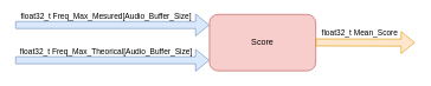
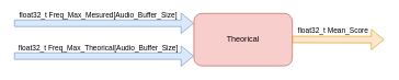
  <mxCell id="0" />
  <mxCell id="1" parent="0" />
- <mxCell id="2" value="Score" style="rounded=1;whiteSpace=wrap;html=1;fillColor=#f8cecc;strokeColor=#b85450;" vertex="1" parent="1"><mxGeometry x="294" y="20" width="150" height="80" as="geometry" /></mxCell>
+ <mxCell id="2" value="Theorical" style="rounded=1;whiteSpace=wrap;html=1;fillColor=#f8cecc;strokeColor=#b85450;" vertex="1" parent="1"><mxGeometry x="294" y="20" width="150" height="80" as="geometry" /></mxCell>
  <mxCell id="3" value="" style="shape=flexArrow;endArrow=classic;html=1;rounded=0;fillColor=#ffe6cc;strokeColor=#d79b00;" edge="1" parent="1"><mxGeometry width="50" height="50" relative="1" as="geometry"><mxPoint x="444" y="59.73" as="sourcePoint" /><mxPoint x="584" y="60" as="targetPoint" /></mxGeometry></mxCell>
  <mxCell id="4" value="float32_t Mean_Score" style="edgeLabel;html=1;align=center;verticalAlign=middle;resizable=0;points=[];noLabel=0;allowArrows=1;backgroundOutline=1;labelBackgroundColor=none;" vertex="1" connectable="0" parent="3"><mxGeometry x="-0.467" y="-4" relative="1" as="geometry"><mxPoint x="25" y="-18" as="offset" /></mxGeometry></mxCell>
  <mxCell id="5" value="" style="shape=flexArrow;endArrow=classic;html=1;rounded=0;fillColor=#dae8fc;strokeColor=#6c8ebf;" edge="1" parent="1"><mxGeometry width="50" height="50" relative="1" as="geometry"><mxPoint x="20" y="35" as="sourcePoint" /><mxPoint x="294" y="35" as="targetPoint" /></mxGeometry></mxCell>
  <mxCell id="6" value="float32_t Freq_Max_Mesured[Audio_Buffer_Size]" style="edgeLabel;html=1;align=center;verticalAlign=middle;resizable=0;points=[];labelBackgroundColor=none;" vertex="1" connectable="0" parent="5"><mxGeometry x="-0.053" y="3" relative="1" as="geometry"><mxPoint x="-3" y="-10" as="offset" /></mxGeometry></mxCell>
  <mxCell id="7" value="" style="shape=flexArrow;endArrow=classic;html=1;rounded=0;fillColor=#dae8fc;strokeColor=#6c8ebf;" edge="1" parent="1"><mxGeometry width="50" height="50" relative="1" as="geometry"><mxPoint x="20" y="85" as="sourcePoint" /><mxPoint x="294" y="85" as="targetPoint" /></mxGeometry></mxCell>
  <mxCell id="8" value="float32_t Freq_Max_Theorical[Audio_Buffer_Size]" style="edgeLabel;html=1;align=center;verticalAlign=middle;resizable=0;points=[];labelBackgroundColor=none;" vertex="1" connectable="0" parent="7"><mxGeometry x="-0.053" y="3" relative="1" as="geometry"><mxPoint x="-3" y="-10" as="offset" /></mxGeometry></mxCell>
